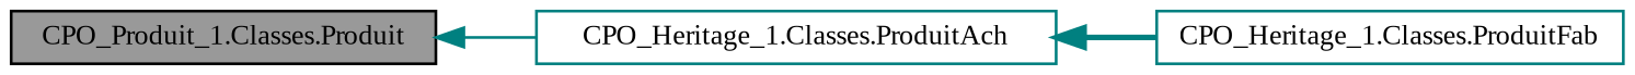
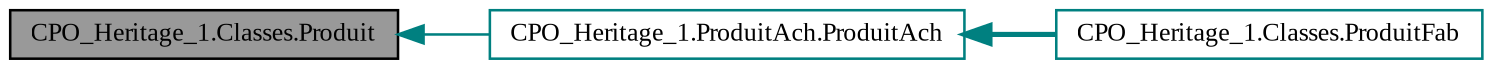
  digraph {
    fontname="Liberation Serif"
    rankdir=LR
    node [color=teal fillcolor=white fontname="Liberation Serif" fontsize=10 shape=box style=filled]
    edge [color=teal dir=back fontname="Liberation Serif" fontsize=10 labelfontname=Helvetica labelfontsize=10]
-   n1 [color=black fillcolor=grey60 fontcolor=black height=0.2 label="CPO_Produit_1.Classes.Produit" width=0.4]
-   n2 [height=0.2 label="CPO_Heritage_1.Classes.ProduitAch" width=0.4]
+   n1 [color=black fillcolor=grey60 fontcolor=black height=0.2 label="CPO_Heritage_1.Classes.Produit" width=0.4]
+   n2 [height=0.2 label="CPO_Heritage_1.ProduitAch.ProduitAch" width=0.4]
    n3 [height=0.2 label="CPO_Heritage_1.Classes.ProduitFab" width=0.4]
    n1 -> n2 [style=solid]
    n2 -> n3 [style=bold]
  }
